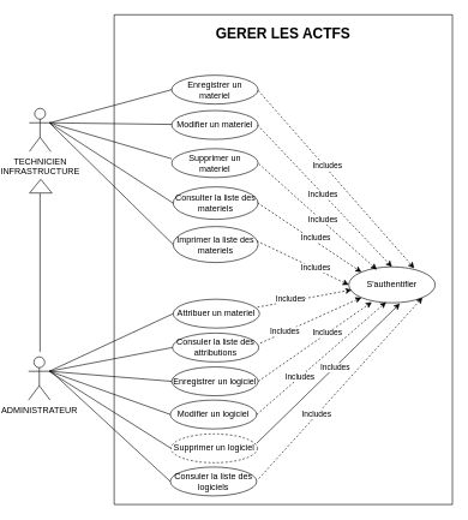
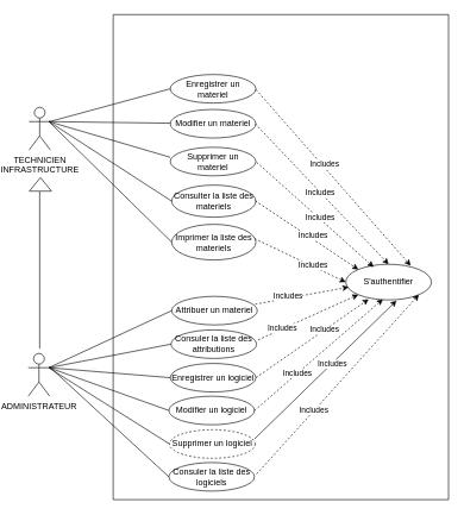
  <mxCell id="0" />
  <mxCell id="1" parent="0" />
  <mxCell id="2" value="" style="swimlane;startSize=0;" vertex="1" parent="1"><mxGeometry x="139" y="20" width="470" height="680" as="geometry" /></mxCell>
- <mxCell id="3" value="&lt;b&gt;&lt;font style=&quot;font-size: 20px;&quot;&gt;GERER LES ACTFS&lt;/font&gt;&lt;/b&gt;" style="text;html=1;strokeColor=none;fillColor=none;align=center;verticalAlign=middle;whiteSpace=wrap;rounded=0;" vertex="1" parent="2"><mxGeometry x="127" y="10" width="216" height="30" as="geometry" /></mxCell>
  <mxCell id="4" value="Enregistrer un materiel" style="ellipse;whiteSpace=wrap;html=1;" vertex="1" parent="2"><mxGeometry x="80" y="84" width="120" height="40" as="geometry" /></mxCell>
  <mxCell id="5" value="Modifier un materiel" style="ellipse;whiteSpace=wrap;html=1;" vertex="1" parent="2"><mxGeometry x="80" y="133" width="120" height="40" as="geometry" /></mxCell>
  <mxCell id="6" value="Supprimer un materiel" style="ellipse;whiteSpace=wrap;html=1;" vertex="1" parent="2"><mxGeometry x="80" y="186" width="120" height="40" as="geometry" /></mxCell>
  <mxCell id="7" value="Consulter la liste des materiels" style="ellipse;whiteSpace=wrap;html=1;" vertex="1" parent="2"><mxGeometry x="82" y="239" width="118" height="45" as="geometry" /></mxCell>
  <mxCell id="8" value="Imprimer la liste des materiels" style="ellipse;whiteSpace=wrap;html=1;" vertex="1" parent="2"><mxGeometry x="82" y="294" width="118" height="50" as="geometry" /></mxCell>
  <mxCell id="9" value="Attribuer un materiel" style="ellipse;whiteSpace=wrap;html=1;" vertex="1" parent="2"><mxGeometry x="82" y="395" width="120" height="40" as="geometry" /></mxCell>
  <mxCell id="10" value="Consuler la liste des attributions" style="ellipse;whiteSpace=wrap;html=1;" vertex="1" parent="2"><mxGeometry x="81" y="442" width="120" height="40" as="geometry" /></mxCell>
  <mxCell id="11" value="Enregistrer un logiciel" style="ellipse;whiteSpace=wrap;html=1;" vertex="1" parent="2"><mxGeometry x="80" y="489" width="120" height="40" as="geometry" /></mxCell>
  <mxCell id="12" value="Modifier un logiciel" style="ellipse;whiteSpace=wrap;html=1;" vertex="1" parent="2"><mxGeometry x="78" y="535" width="120" height="40" as="geometry" /></mxCell>
  <mxCell id="13" value="Supprimer un logiciel" style="ellipse;whiteSpace=wrap;html=1;dashed=1;" vertex="1" parent="2"><mxGeometry x="79" y="582" width="120" height="40" as="geometry" /></mxCell>
  <mxCell id="14" value="S'authentifier" style="ellipse;whiteSpace=wrap;html=1;" vertex="1" parent="2"><mxGeometry x="326" y="350" width="120" height="50" as="geometry" /></mxCell>
  <mxCell id="15" value="" style="endArrow=classic;html=1;rounded=0;entryX=0.758;entryY=0.04;entryDx=0;entryDy=0;entryPerimeter=0;dashed=1;" edge="1" parent="2" target="14"><mxGeometry width="50" height="50" relative="1" as="geometry"><mxPoint x="200" y="105" as="sourcePoint" /><mxPoint x="250" y="55" as="targetPoint" /></mxGeometry></mxCell>
  <mxCell id="16" value="Includes" style="edgeLabel;html=1;align=center;verticalAlign=middle;resizable=0;points=[];" vertex="1" connectable="0" parent="15"><mxGeometry x="0.275" y="1" relative="1" as="geometry"><mxPoint x="-44" y="-53" as="offset" /></mxGeometry></mxCell>
  <mxCell id="17" value="" style="endArrow=classic;html=1;rounded=0;entryX=0.033;entryY=0.64;entryDx=0;entryDy=0;entryPerimeter=0;dashed=1;exitX=0.975;exitY=0.275;exitDx=0;exitDy=0;exitPerimeter=0;" edge="1" parent="2" source="9" target="14"><mxGeometry width="50" height="50" relative="1" as="geometry"><mxPoint x="203" y="420" as="sourcePoint" /><mxPoint x="253" y="370" as="targetPoint" /></mxGeometry></mxCell>
  <mxCell id="18" value="Includes" style="edgeLabel;html=1;align=center;verticalAlign=middle;resizable=0;points=[];" vertex="1" connectable="0" parent="17"><mxGeometry x="-0.289" y="3" relative="1" as="geometry"><mxPoint as="offset" /></mxGeometry></mxCell>
  <mxCell id="19" value="" style="endArrow=classic;html=1;rounded=0;entryX=0;entryY=1;entryDx=0;entryDy=0;dashed=1;exitX=1.017;exitY=0.35;exitDx=0;exitDy=0;exitPerimeter=0;" edge="1" parent="2" source="10" target="14"><mxGeometry width="50" height="50" relative="1" as="geometry"><mxPoint x="200" y="470" as="sourcePoint" /><mxPoint x="250" y="420" as="targetPoint" /></mxGeometry></mxCell>
  <mxCell id="20" value="Includes" style="edgeLabel;html=1;align=center;verticalAlign=middle;resizable=0;points=[];" vertex="1" connectable="0" parent="19"><mxGeometry x="-0.672" y="2" relative="1" as="geometry"><mxPoint x="11" y="-4" as="offset" /></mxGeometry></mxCell>
  <mxCell id="21" value="" style="endArrow=classic;html=1;rounded=0;entryX=0.267;entryY=0.98;entryDx=0;entryDy=0;entryPerimeter=0;dashed=1;exitX=1;exitY=0.5;exitDx=0;exitDy=0;" edge="1" parent="2" source="11" target="14"><mxGeometry width="50" height="50" relative="1" as="geometry"><mxPoint x="200" y="520" as="sourcePoint" /><mxPoint x="250" y="470" as="targetPoint" /></mxGeometry></mxCell>
  <mxCell id="22" value="Includes" style="edgeLabel;html=1;align=center;verticalAlign=middle;resizable=0;points=[];" vertex="1" connectable="0" parent="21"><mxGeometry x="0.213" y="1" relative="1" as="geometry"><mxPoint as="offset" /></mxGeometry></mxCell>
  <mxCell id="23" value="" style="endArrow=classic;html=1;rounded=0;entryX=0.433;entryY=0.98;entryDx=0;entryDy=0;entryPerimeter=0;dashed=1;exitX=1;exitY=0.5;exitDx=0;exitDy=0;" edge="1" parent="2" source="12" target="14"><mxGeometry width="50" height="50" relative="1" as="geometry"><mxPoint x="200" y="580" as="sourcePoint" /><mxPoint x="250" y="530" as="targetPoint" /></mxGeometry></mxCell>
  <mxCell id="24" value="Includes" style="edgeLabel;html=1;align=center;verticalAlign=middle;resizable=0;points=[];" vertex="1" connectable="0" parent="23"><mxGeometry x="-0.339" y="1" relative="1" as="geometry"><mxPoint as="offset" /></mxGeometry></mxCell>
  <mxCell id="25" value="" style="endArrow=classic;html=1;rounded=0;entryX=0.592;entryY=1.02;entryDx=0;entryDy=0;dashed=0;exitX=0.992;exitY=0.325;exitDx=0;exitDy=0;exitPerimeter=0;entryPerimeter=0;" edge="1" parent="2" source="13" target="14"><mxGeometry width="50" height="50" relative="1" as="geometry"><mxPoint x="200" y="630" as="sourcePoint" /><mxPoint x="250" y="580" as="targetPoint" /></mxGeometry></mxCell>
  <mxCell id="26" value="Includes" style="edgeLabel;html=1;align=center;verticalAlign=middle;resizable=0;points=[];" vertex="1" connectable="0" parent="25"><mxGeometry x="0.086" relative="1" as="geometry"><mxPoint as="offset" /></mxGeometry></mxCell>
  <mxCell id="27" value="Consuler la liste des logiciels" style="ellipse;whiteSpace=wrap;html=1;" vertex="1" parent="2"><mxGeometry x="78" y="628" width="120" height="40" as="geometry" /></mxCell>
  <mxCell id="28" value="TECHNICIEN &lt;br&gt;INFRASTRUCTURE" style="shape=umlActor;verticalLabelPosition=bottom;verticalAlign=top;html=1;outlineConnect=0;" vertex="1" parent="1"><mxGeometry x="21" y="150" width="30" height="60" as="geometry" /></mxCell>
  <mxCell id="29" value="ADMINISTRATEUR" style="shape=umlActor;verticalLabelPosition=bottom;verticalAlign=top;html=1;outlineConnect=0;" vertex="1" parent="1"><mxGeometry x="20" y="495" width="30" height="60" as="geometry" /></mxCell>
  <mxCell id="30" value="" style="endArrow=classic;html=1;rounded=0;entryX=0.5;entryY=0;entryDx=0;entryDy=0;dashed=1;" edge="1" parent="1" target="14"><mxGeometry width="50" height="50" relative="1" as="geometry"><mxPoint x="338" y="173" as="sourcePoint" /><mxPoint x="555" y="414" as="targetPoint" /></mxGeometry></mxCell>
  <mxCell id="31" value="Includes" style="edgeLabel;html=1;align=center;verticalAlign=middle;resizable=0;points=[];" vertex="1" connectable="0" parent="30"><mxGeometry x="0.275" y="1" relative="1" as="geometry"><mxPoint x="-29" y="-28" as="offset" /></mxGeometry></mxCell>
  <mxCell id="32" value="" style="endArrow=classic;html=1;rounded=0;entryX=0.325;entryY=0.08;entryDx=0;entryDy=0;entryPerimeter=0;dashed=1;" edge="1" parent="1" target="14"><mxGeometry width="50" height="50" relative="1" as="geometry"><mxPoint x="340" y="227" as="sourcePoint" /><mxPoint x="557" y="468" as="targetPoint" /></mxGeometry></mxCell>
  <mxCell id="33" value="Includes" style="edgeLabel;html=1;align=center;verticalAlign=middle;resizable=0;points=[];" vertex="1" connectable="0" parent="32"><mxGeometry x="0.275" y="1" relative="1" as="geometry"><mxPoint x="-16" y="-16" as="offset" /></mxGeometry></mxCell>
  <mxCell id="34" value="" style="endArrow=classic;html=1;rounded=0;entryX=0;entryY=0;entryDx=0;entryDy=0;dashed=1;" edge="1" parent="1" target="14"><mxGeometry width="50" height="50" relative="1" as="geometry"><mxPoint x="338" y="281" as="sourcePoint" /><mxPoint x="555" y="522" as="targetPoint" /></mxGeometry></mxCell>
  <mxCell id="35" value="Includes" style="edgeLabel;html=1;align=center;verticalAlign=middle;resizable=0;points=[];" vertex="1" connectable="0" parent="34"><mxGeometry x="0.275" y="1" relative="1" as="geometry"><mxPoint x="-12" y="-12" as="offset" /></mxGeometry></mxCell>
  <mxCell id="36" value="" style="endArrow=classic;html=1;rounded=0;entryX=0;entryY=0.5;entryDx=0;entryDy=0;dashed=1;" edge="1" parent="1" target="14"><mxGeometry width="50" height="50" relative="1" as="geometry"><mxPoint x="337" y="334" as="sourcePoint" /><mxPoint x="464" y="442" as="targetPoint" /></mxGeometry></mxCell>
  <mxCell id="37" value="Includes" style="edgeLabel;html=1;align=center;verticalAlign=middle;resizable=0;points=[];" vertex="1" connectable="0" parent="36"><mxGeometry x="0.275" y="1" relative="1" as="geometry"><mxPoint as="offset" /></mxGeometry></mxCell>
  <mxCell id="38" value="" style="shape=flexArrow;endArrow=classic;html=1;rounded=0;" edge="1" parent="1"><mxGeometry width="50" height="50" relative="1" as="geometry"><mxPoint x="37" y="268" as="sourcePoint" /><mxPoint x="37" y="248" as="targetPoint" /><Array as="points"><mxPoint x="37" y="268" /></Array></mxGeometry></mxCell>
  <mxCell id="39" value="" style="endArrow=none;html=1;rounded=0;" edge="1" parent="1"><mxGeometry width="50" height="50" relative="1" as="geometry"><mxPoint x="36" y="488" as="sourcePoint" /><mxPoint x="36" y="268" as="targetPoint" /></mxGeometry></mxCell>
  <mxCell id="40" value="" style="endArrow=none;html=1;rounded=0;entryX=0;entryY=0.5;entryDx=0;entryDy=0;" edge="1" parent="1" target="4"><mxGeometry width="50" height="50" relative="1" as="geometry"><mxPoint x="50" y="170" as="sourcePoint" /><mxPoint x="100" y="120" as="targetPoint" /></mxGeometry></mxCell>
  <mxCell id="41" value="" style="endArrow=none;html=1;rounded=0;" edge="1" parent="1" target="5"><mxGeometry width="50" height="50" relative="1" as="geometry"><mxPoint x="49" y="170" as="sourcePoint" /><mxPoint x="99" y="120" as="targetPoint" /></mxGeometry></mxCell>
  <mxCell id="42" value="" style="endArrow=none;html=1;rounded=0;entryX=0;entryY=0.35;entryDx=0;entryDy=0;entryPerimeter=0;" edge="1" parent="1" target="6"><mxGeometry width="50" height="50" relative="1" as="geometry"><mxPoint x="49" y="170" as="sourcePoint" /><mxPoint x="99" y="120" as="targetPoint" /></mxGeometry></mxCell>
  <mxCell id="43" value="" style="endArrow=none;html=1;rounded=0;entryX=0;entryY=0.5;entryDx=0;entryDy=0;" edge="1" parent="1" target="7"><mxGeometry width="50" height="50" relative="1" as="geometry"><mxPoint x="49" y="170" as="sourcePoint" /><mxPoint x="99" y="120" as="targetPoint" /></mxGeometry></mxCell>
  <mxCell id="44" value="" style="endArrow=none;html=1;rounded=0;entryX=0;entryY=0.5;entryDx=0;entryDy=0;" edge="1" parent="1" target="8"><mxGeometry width="50" height="50" relative="1" as="geometry"><mxPoint x="49" y="170" as="sourcePoint" /><mxPoint x="99" y="120" as="targetPoint" /></mxGeometry></mxCell>
  <mxCell id="45" value="" style="endArrow=none;html=1;rounded=0;entryX=0;entryY=0.5;entryDx=0;entryDy=0;" edge="1" parent="1" target="9"><mxGeometry width="50" height="50" relative="1" as="geometry"><mxPoint x="49" y="515" as="sourcePoint" /><mxPoint x="99" y="465" as="targetPoint" /></mxGeometry></mxCell>
  <mxCell id="46" value="" style="endArrow=none;html=1;rounded=0;entryX=0;entryY=0.5;entryDx=0;entryDy=0;" edge="1" parent="1" target="10"><mxGeometry width="50" height="50" relative="1" as="geometry"><mxPoint x="49" y="515" as="sourcePoint" /><mxPoint x="99" y="465" as="targetPoint" /></mxGeometry></mxCell>
  <mxCell id="47" value="" style="endArrow=none;html=1;rounded=0;entryX=0;entryY=0.5;entryDx=0;entryDy=0;" edge="1" parent="1" target="11"><mxGeometry width="50" height="50" relative="1" as="geometry"><mxPoint x="49" y="515" as="sourcePoint" /><mxPoint x="99" y="465" as="targetPoint" /></mxGeometry></mxCell>
  <mxCell id="48" value="" style="endArrow=none;html=1;rounded=0;entryX=0;entryY=0.5;entryDx=0;entryDy=0;" edge="1" parent="1" target="12"><mxGeometry width="50" height="50" relative="1" as="geometry"><mxPoint x="49" y="515" as="sourcePoint" /><mxPoint x="99" y="465" as="targetPoint" /></mxGeometry></mxCell>
  <mxCell id="49" value="" style="endArrow=none;html=1;rounded=0;entryX=0;entryY=0.5;entryDx=0;entryDy=0;" edge="1" parent="1" target="13"><mxGeometry width="50" height="50" relative="1" as="geometry"><mxPoint x="50" y="516" as="sourcePoint" /><mxPoint x="100" y="466" as="targetPoint" /></mxGeometry></mxCell>
  <mxCell id="50" value="" style="endArrow=none;html=1;rounded=0;entryX=0;entryY=0.5;entryDx=0;entryDy=0;" edge="1" parent="1" target="27"><mxGeometry width="50" height="50" relative="1" as="geometry"><mxPoint x="50" y="514" as="sourcePoint" /><mxPoint x="208.96" y="661" as="targetPoint" /></mxGeometry></mxCell>
  <mxCell id="51" value="" style="endArrow=classic;html=1;rounded=0;entryX=1;entryY=1;entryDx=0;entryDy=0;dashed=1;exitX=0.992;exitY=0.325;exitDx=0;exitDy=0;exitPerimeter=0;" edge="1" parent="1" target="14"><mxGeometry width="50" height="50" relative="1" as="geometry"><mxPoint x="340" y="664" as="sourcePoint" /><mxPoint x="535" y="474" as="targetPoint" /></mxGeometry></mxCell>
  <mxCell id="52" value="Includes" style="edgeLabel;html=1;align=center;verticalAlign=middle;resizable=0;points=[];" vertex="1" connectable="0" parent="51"><mxGeometry x="0.086" relative="1" as="geometry"><mxPoint x="-44" y="47" as="offset" /></mxGeometry></mxCell>
